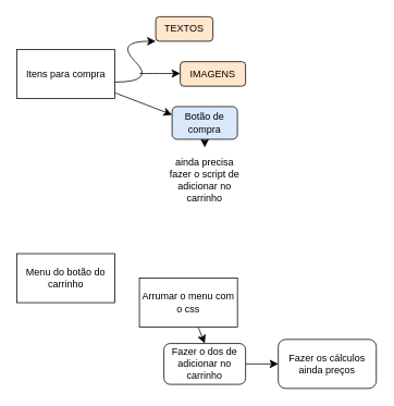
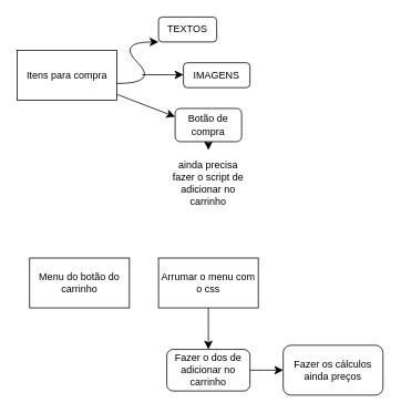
  <mxCell id="0" />
  <mxCell id="1" parent="0" />
  <mxCell id="2" style="edgeStyle=none;curved=1;rounded=0;orthogonalLoop=1;jettySize=auto;html=1;fontSize=12;startSize=8;endSize=8;" edge="1" parent="1" source="3"><mxGeometry relative="1" as="geometry"><mxPoint x="210" y="140" as="targetPoint" /></mxGeometry></mxCell>
  <mxCell id="3" value="Itens para compra" style="rounded=0;whiteSpace=wrap;html=1;" parent="1" vertex="1"><mxGeometry x="20" y="60" width="120" height="60" as="geometry" /></mxCell>
  <mxCell id="4" value="" style="curved=1;endArrow=classic;html=1;rounded=0;fontSize=12;startSize=8;endSize=8;" edge="1" parent="1"><mxGeometry width="50" height="50" relative="1" as="geometry"><mxPoint x="140" y="100" as="sourcePoint" /><mxPoint x="190" y="50" as="targetPoint" /><Array as="points"><mxPoint x="190" y="100" /><mxPoint x="140" y="50" /></Array></mxGeometry></mxCell>
- <mxCell id="5" value="TEXTOS" style="rounded=1;whiteSpace=wrap;html=1;fillColor=#ffe6cc;" vertex="1" parent="1"><mxGeometry x="190" width="70" height="30" as="geometry" y="20" /></mxCell>
+ <mxCell id="5" value="TEXTOS" style="rounded=1;whiteSpace=wrap;html=1;" vertex="1" parent="1"><mxGeometry x="190" width="70" height="30" as="geometry" y="20" /></mxCell>
  <mxCell id="6" value="" style="endArrow=classic;html=1;rounded=0;fontSize=12;startSize=8;endSize=8;curved=1;" edge="1" parent="1"><mxGeometry width="50" height="50" relative="1" as="geometry"><mxPoint x="170" y="89.5" as="sourcePoint" /><mxPoint x="220" y="89.5" as="targetPoint" /></mxGeometry></mxCell>
- <mxCell id="7" value="IMAGENS" style="rounded=1;whiteSpace=wrap;html=1;fillColor=#ffe6cc;" vertex="1" parent="1"><mxGeometry x="220" y="75" width="80" height="30" as="geometry" /></mxCell>
+ <mxCell id="7" value="IMAGENS" style="rounded=1;whiteSpace=wrap;html=1;" vertex="1" parent="1"><mxGeometry x="220" y="75" width="80" height="30" as="geometry" /></mxCell>
  <mxCell id="8" style="edgeStyle=none;curved=1;rounded=0;orthogonalLoop=1;jettySize=auto;html=1;fontSize=12;startSize=8;endSize=8;" edge="1" parent="1" source="9" target="10"><mxGeometry relative="1" as="geometry" /></mxCell>
- <mxCell id="9" value="Botão de compra" style="rounded=1;whiteSpace=wrap;html=1;fillColor=#dae8fc;" vertex="1" parent="1"><mxGeometry x="210" y="130" width="80" height="40" as="geometry" /></mxCell>
+ <mxCell id="9" value="Botão de compra" style="rounded=1;whiteSpace=wrap;html=1;" vertex="1" parent="1"><mxGeometry x="210" y="130" width="80" height="40" as="geometry" /></mxCell>
  <mxCell id="10" value="ainda precisa fazer o script de adicionar no carrinho" style="text;html=1;align=center;verticalAlign=middle;whiteSpace=wrap;rounded=0;" vertex="1" parent="1"><mxGeometry x="205" y="180" width="90" height="80" as="geometry" /></mxCell>
- <mxCell id="11" value="Menu do botão do carrinho" style="rounded=0;whiteSpace=wrap;html=1;" vertex="1" parent="1"><mxGeometry x="20" y="310" width="120" height="60" as="geometry" /></mxCell>
+ <mxCell id="11" value="Menu do botão do carrinho" style="rounded=0;whiteSpace=wrap;html=1;" vertex="1" parent="1"><mxGeometry x="35" y="310" width="120" height="60" as="geometry" /></mxCell>
  <mxCell id="12" style="edgeStyle=none;curved=1;rounded=0;orthogonalLoop=1;jettySize=auto;html=1;fontSize=12;startSize=8;endSize=8;" edge="1" parent="1" source="13"><mxGeometry relative="1" as="geometry"><mxPoint x="250" y="420" as="targetPoint" /></mxGeometry></mxCell>
- <mxCell id="13" value="Arrumar o menu com o css" style="whiteSpace=wrap;html=1;rounded=0;" vertex="1" parent="1"><mxGeometry x="170" y="340" width="120" height="60" as="geometry" /></mxCell>
+ <mxCell id="13" value="Arrumar o menu com o css" style="whiteSpace=wrap;html=1;rounded=0;" vertex="1" parent="1"><mxGeometry x="190" y="310" width="120" height="60" as="geometry" /></mxCell>
  <mxCell id="14" style="edgeStyle=none;curved=1;rounded=0;orthogonalLoop=1;jettySize=auto;html=1;fontSize=12;startSize=8;endSize=8;" edge="1" parent="1" source="15"><mxGeometry relative="1" as="geometry"><mxPoint x="340" y="445" as="targetPoint" /></mxGeometry></mxCell>
  <mxCell id="15" value="Fazer o dos de adicionar no carrinho" style="rounded=1;whiteSpace=wrap;html=1;" vertex="1" parent="1"><mxGeometry x="200" y="420" width="100" height="50" as="geometry" /></mxCell>
  <mxCell id="16" value="Fazer os cálculos ainda preços" style="rounded=1;whiteSpace=wrap;html=1;" vertex="1" parent="1"><mxGeometry x="340" y="415" width="120" height="60" as="geometry" /></mxCell>
